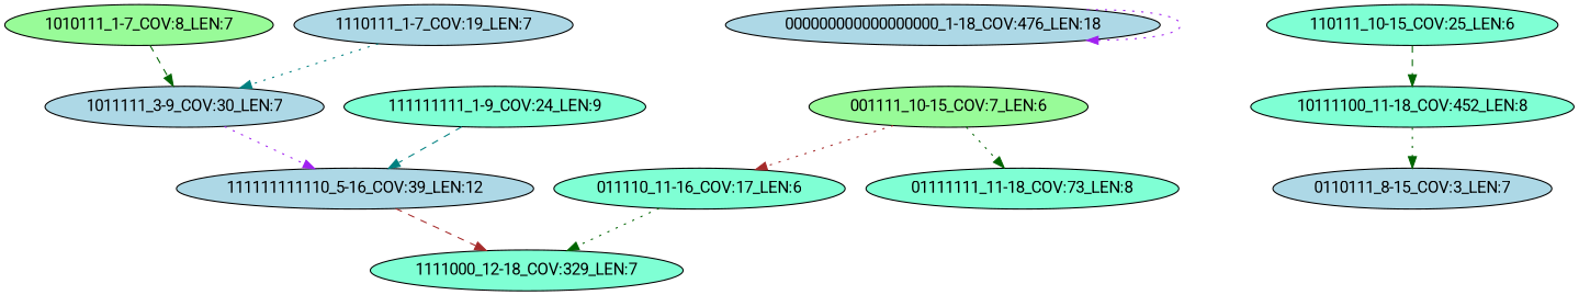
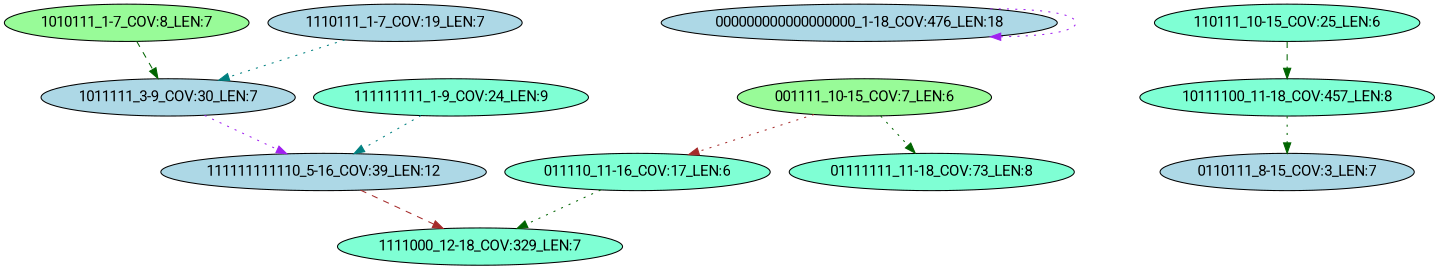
  digraph {
    fontname=Roboto
    node [fillcolor=aquamarine fontname=Roboto style=filled]
    edge [color=darkgreen fontname=Roboto style=dotted]
    "011110_11-16_COV:17_LEN:6"
    "1111000_12-18_COV:329_LEN:7"
    "111111111110_5-16_COV:39_LEN:12" [fillcolor=lightblue]
    "1010111_1-7_COV:8_LEN:7" [fillcolor=palegreen]
    "1011111_3-9_COV:30_LEN:7" [fillcolor=lightblue]
    "001111_10-15_COV:7_LEN:6" [fillcolor=palegreen]
    "01111111_11-18_COV:73_LEN:8"
    "000000000000000000_1-18_COV:476_LEN:18" [fillcolor=lightblue]
    "1110111_1-7_COV:19_LEN:7" [fillcolor=lightblue]
    "0110111_8-15_COV:3_LEN:7" [fillcolor=lightblue]
-   "10111100_11-18_COV:452_LEN:8"
+   "10111100_11-18_COV:452_LEN:8" [label="10111100_11-18_COV:457_LEN:8"]
    "111111111_1-9_COV:24_LEN:9"
    "110111_10-15_COV:25_LEN:6"
    "011110_11-16_COV:17_LEN:6" -> "1111000_12-18_COV:329_LEN:7"
    "111111111110_5-16_COV:39_LEN:12" -> "1111000_12-18_COV:329_LEN:7" [color=brown style=dashed]
    "1010111_1-7_COV:8_LEN:7" -> "1011111_3-9_COV:30_LEN:7" [style=dashed]
    "1011111_3-9_COV:30_LEN:7" -> "111111111110_5-16_COV:39_LEN:12" [color=purple]
    "001111_10-15_COV:7_LEN:6" -> "011110_11-16_COV:17_LEN:6" [color=brown]
    "001111_10-15_COV:7_LEN:6" -> "01111111_11-18_COV:73_LEN:8"
    "000000000000000000_1-18_COV:476_LEN:18" -> "000000000000000000_1-18_COV:476_LEN:18" [color=purple]
    "1110111_1-7_COV:19_LEN:7" -> "1011111_3-9_COV:30_LEN:7" [color=teal]
    "10111100_11-18_COV:452_LEN:8" -> "0110111_8-15_COV:3_LEN:7"
-   "111111111_1-9_COV:24_LEN:9" -> "111111111110_5-16_COV:39_LEN:12" [color=teal style=dashed]
+   "111111111_1-9_COV:24_LEN:9" -> "111111111110_5-16_COV:39_LEN:12" [color=teal]
    "110111_10-15_COV:25_LEN:6" -> "10111100_11-18_COV:452_LEN:8" [style=dashed]
  }
